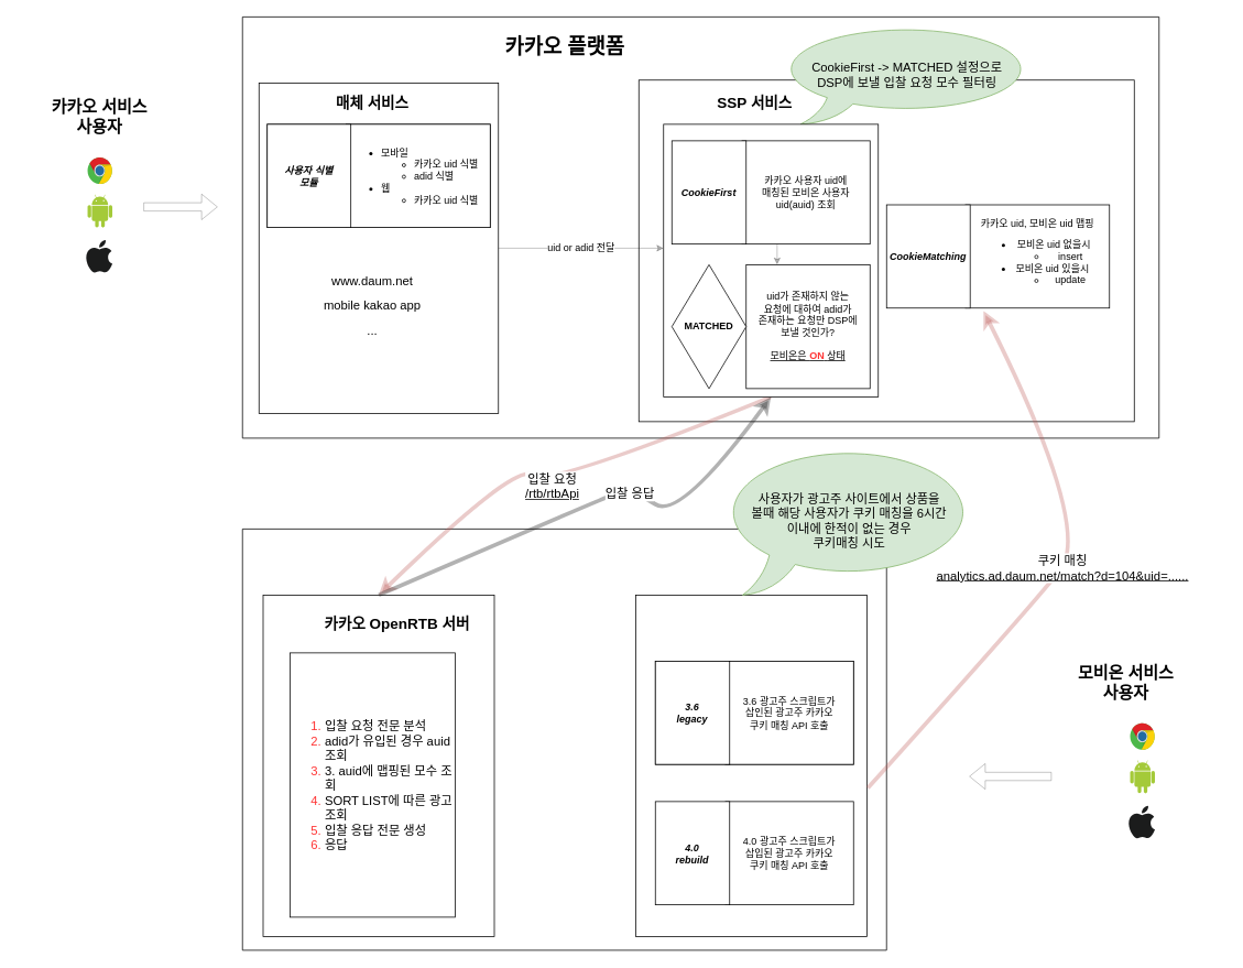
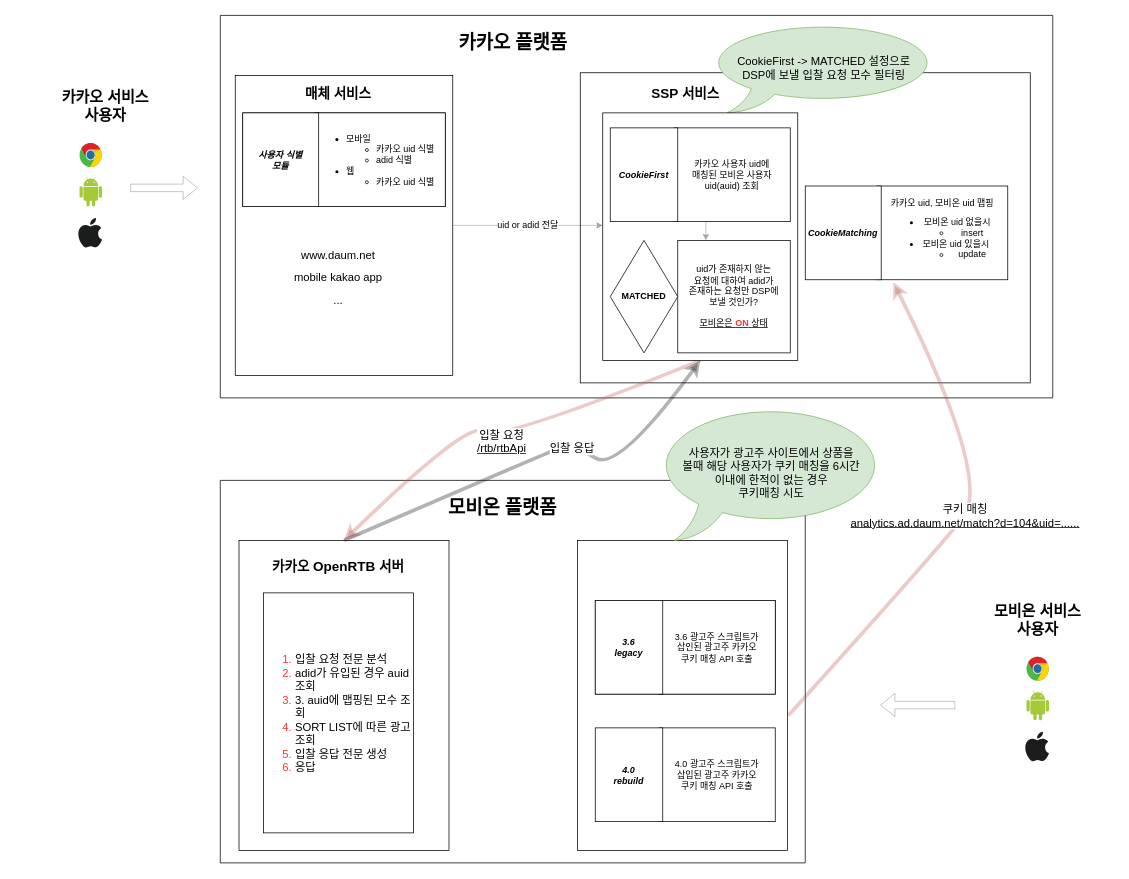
  <mxCell id="0" />
  <mxCell id="1" parent="0" />
  <mxCell id="2" value="" style="verticalLabelPosition=bottom;verticalAlign=top;html=1;shape=mxgraph.basic.rect;fillColor2=none;strokeWidth=1;size=20;indent=5;fontSize=12;" vertex="1" parent="1"><mxGeometry x="293" y="20" width="1110" height="510" as="geometry" /></mxCell>
- <mxCell id="3" value="카카오 서비스&lt;br&gt;사용자" style="text;html=1;strokeColor=none;fillColor=none;align=center;verticalAlign=middle;whiteSpace=wrap;rounded=0;fontStyle=1;fontSize=20;" vertex="1" parent="1"><mxGeometry x="20.4" y="125" width="200" height="30" as="geometry" /></mxCell>
+ <mxCell id="3" value="카카오 서비스&lt;br&gt;사용자" style="text;html=1;strokeColor=none;fillColor=none;align=center;verticalAlign=middle;whiteSpace=wrap;rounded=0;fontStyle=1;fontSize=20;" vertex="1" parent="1"><mxGeometry x="40.4" y="125" width="200" height="30" as="geometry" /></mxCell>
  <mxCell id="4" value="" style="dashed=0;outlineConnect=0;html=1;align=center;labelPosition=center;verticalLabelPosition=bottom;verticalAlign=top;shape=mxgraph.weblogos.android;fillColor=#A4CA39;strokeColor=none" vertex="1" parent="1"><mxGeometry x="105.4" y="235" width="30" height="40" as="geometry" /></mxCell>
  <mxCell id="5" value="" style="dashed=0;outlineConnect=0;html=1;align=center;labelPosition=center;verticalLabelPosition=bottom;verticalAlign=top;shape=mxgraph.weblogos.apple;fillColor=#1B1C1C;strokeColor=none" vertex="1" parent="1"><mxGeometry x="103" y="290" width="32.4" height="40" as="geometry" /></mxCell>
  <mxCell id="6" value="" style="dashed=0;outlineConnect=0;html=1;align=center;labelPosition=center;verticalLabelPosition=bottom;verticalAlign=top;shape=mxgraph.weblogos.chrome" vertex="1" parent="1"><mxGeometry x="105.4" y="190" width="30" height="33" as="geometry" /></mxCell>
  <mxCell id="7" value="" style="rounded=0;whiteSpace=wrap;html=1;fontSize=12;" vertex="1" parent="1"><mxGeometry x="313" y="100" width="290" height="400" as="geometry" /></mxCell>
  <mxCell id="8" value="" style="shape=flexArrow;endArrow=classic;html=1;rounded=0;fontSize=12;opacity=30;" edge="1" parent="1"><mxGeometry width="50" height="50" relative="1" as="geometry"><mxPoint x="173" y="250" as="sourcePoint" /><mxPoint x="263" y="250" as="targetPoint" /></mxGeometry></mxCell>
  <mxCell id="9" value="" style="rounded=0;whiteSpace=wrap;html=1;fontSize=12;" vertex="1" parent="1"><mxGeometry x="773" y="96.5" width="600" height="413.5" as="geometry" /></mxCell>
  <mxCell id="10" value="uid or adid 전달" style="endArrow=classic;html=1;rounded=0;fontSize=12;opacity=30;exitX=1;exitY=0.5;exitDx=0;exitDy=0;" edge="1" parent="1" source="7"><mxGeometry width="50" height="50" relative="1" as="geometry"><mxPoint x="333" y="80" as="sourcePoint" /><mxPoint x="803" y="300" as="targetPoint" /></mxGeometry></mxCell>
  <mxCell id="11" value="SSP 서비스" style="text;html=1;strokeColor=none;fillColor=none;align=center;verticalAlign=middle;whiteSpace=wrap;rounded=0;fontSize=18;fontStyle=1" vertex="1" parent="1"><mxGeometry x="855.5" y="110" width="115" height="30" as="geometry" /></mxCell>
  <mxCell id="12" value="매체 서비스" style="text;html=1;strokeColor=none;fillColor=none;align=center;verticalAlign=middle;whiteSpace=wrap;rounded=0;fontSize=18;fontStyle=1" vertex="1" parent="1"><mxGeometry x="393" y="110" width="115" height="30" as="geometry" /></mxCell>
  <mxCell id="13" value="카카오 플랫폼" style="text;html=1;strokeColor=none;fillColor=none;align=center;verticalAlign=middle;whiteSpace=wrap;rounded=0;fontSize=25;fontStyle=1" vertex="1" parent="1"><mxGeometry x="596.75" y="40" width="172.5" height="30" as="geometry" /></mxCell>
  <mxCell id="14" value="" style="group" vertex="1" connectable="0" parent="1"><mxGeometry x="323" y="150" width="270" height="125" as="geometry" /></mxCell>
  <mxCell id="15" value="&lt;ul&gt;&lt;li&gt;모바일&lt;/li&gt;&lt;ul&gt;&lt;li&gt;카카오 uid 식별&lt;/li&gt;&lt;li&gt;adid 식별&lt;/li&gt;&lt;/ul&gt;&lt;li&gt;웹&lt;/li&gt;&lt;ul&gt;&lt;li&gt;카카오 uid 식별&lt;/li&gt;&lt;/ul&gt;&lt;/ul&gt;" style="rounded=0;whiteSpace=wrap;html=1;fontSize=12;align=left;" vertex="1" parent="14"><mxGeometry x="95.625" width="174.375" height="125.0" as="geometry" /></mxCell>
  <mxCell id="16" value="사용자 식별&lt;br&gt;모듈" style="rounded=0;whiteSpace=wrap;html=1;fontSize=12;fontStyle=3" vertex="1" parent="14"><mxGeometry width="101.25" height="125.0" as="geometry" /></mxCell>
  <mxCell id="17" value="&lt;font style=&quot;font-size: 15px&quot;&gt;www.daum.net&lt;br&gt;mobile kakao app&lt;br&gt;...&lt;br&gt;&lt;/font&gt;" style="text;html=1;strokeColor=none;fillColor=none;align=center;verticalAlign=middle;whiteSpace=wrap;rounded=0;fontSize=25;" vertex="1" parent="1"><mxGeometry x="378" y="350" width="145" height="30" as="geometry" /></mxCell>
  <mxCell id="18" value="&lt;div&gt;&lt;span&gt;CookieFirst -&amp;gt; MATCHED 설정으로&lt;/span&gt;&lt;/div&gt;DSP에 보낼 입찰 요청 모수 필터링" style="whiteSpace=wrap;html=1;shape=mxgraph.basic.oval_callout;fontSize=15;align=center;fillColor=#d5e8d4;strokeColor=#82b366;" vertex="1" parent="1"><mxGeometry x="943" y="30" width="310" height="120" as="geometry" /></mxCell>
  <mxCell id="19" value="" style="verticalLabelPosition=bottom;verticalAlign=top;html=1;shape=mxgraph.basic.rect;fillColor2=none;strokeWidth=1;size=20;indent=5;fontSize=12;" vertex="1" parent="1"><mxGeometry x="293" y="640" width="780" height="510" as="geometry" /></mxCell>
+ <mxCell id="20" value="모비온 플랫폼" style="text;html=1;strokeColor=none;fillColor=none;align=center;verticalAlign=middle;whiteSpace=wrap;rounded=0;fontSize=25;fontStyle=1" vertex="1" parent="1"><mxGeometry x="583" y="660" width="172.5" height="30" as="geometry" /></mxCell>
  <mxCell id="21" value="" style="rounded=0;whiteSpace=wrap;html=1;fontSize=12;" vertex="1" parent="1"><mxGeometry x="318" y="720" width="280" height="413.5" as="geometry" /></mxCell>
- <mxCell id="22" value="카카오 OpenRTB 서버" style="text;html=1;strokeColor=none;fillColor=none;align=center;verticalAlign=middle;whiteSpace=wrap;rounded=0;fontSize=18;fontStyle=1" vertex="1" parent="1"><mxGeometry x="384.25" y="740" width="192.5" height="30" as="geometry" /></mxCell>
+ <mxCell id="22" value="카카오 OpenRTB 서버" style="text;html=1;strokeColor=none;fillColor=none;align=center;verticalAlign=middle;whiteSpace=wrap;rounded=0;fontSize=18;fontStyle=1" vertex="1" parent="1"><mxGeometry x="354.25" y="740" width="192.5" height="30" as="geometry" /></mxCell>
  <mxCell id="23" value="&lt;ol&gt;&lt;li&gt;&lt;font color=&quot;#000000&quot;&gt;입찰 요청 전문 분석&lt;/font&gt;&lt;/li&gt;&lt;li&gt;&lt;font color=&quot;#000000&quot;&gt;adid가 유입된 경우 auid 조회&lt;/font&gt;&lt;/li&gt;&lt;li&gt;&lt;font color=&quot;#000000&quot;&gt;3. auid에 맵핑된 모수 조회&lt;/font&gt;&lt;/li&gt;&lt;li&gt;&lt;font color=&quot;#000000&quot;&gt;SORT LIST에 따른 광고 조회&lt;/font&gt;&lt;/li&gt;&lt;li&gt;&lt;font color=&quot;#000000&quot;&gt;입찰 응답 전문 생성&lt;/font&gt;&lt;/li&gt;&lt;li&gt;&lt;font color=&quot;#000000&quot;&gt;응답&lt;/font&gt;&lt;/li&gt;&lt;/ol&gt;" style="rounded=0;whiteSpace=wrap;html=1;fontSize=15;fontColor=#FF3333;align=left;" vertex="1" parent="1"><mxGeometry x="350.5" y="790" width="200" height="320" as="geometry" /></mxCell>
  <mxCell id="24" value="" style="rounded=0;whiteSpace=wrap;html=1;fontSize=12;" vertex="1" parent="1"><mxGeometry x="769.25" y="720" width="280" height="413.5" as="geometry" /></mxCell>
  <mxCell id="25" value="" style="group" vertex="1" connectable="0" parent="1"><mxGeometry x="793" y="800" width="240" height="125" as="geometry" /></mxCell>
  <mxCell id="26" value="카카오 사용자 uid에&lt;br&gt;매칭된 모비온 사용자 uid(auid) 조회" style="rounded=0;whiteSpace=wrap;html=1;fontSize=12;" vertex="1" parent="25"><mxGeometry x="85" width="155" height="125.0" as="geometry" /></mxCell>
  <mxCell id="27" value="3.6&lt;br&gt;legacy" style="rounded=0;whiteSpace=wrap;html=1;fontSize=12;fontStyle=3" vertex="1" parent="25"><mxGeometry width="90" height="125.0" as="geometry" /></mxCell>
  <mxCell id="28" value="" style="group" vertex="1" connectable="0" parent="1"><mxGeometry x="793" y="800" width="240" height="125" as="geometry" /></mxCell>
  <mxCell id="29" value="3.6 광고주 스크립트가&lt;br&gt;삽인된 광고주 카카오&lt;br&gt;쿠키 매칭 API 호출" style="rounded=0;whiteSpace=wrap;html=1;fontSize=12;" vertex="1" parent="28"><mxGeometry x="85" width="155" height="125.0" as="geometry" /></mxCell>
  <mxCell id="30" value="3.6&lt;br&gt;legacy" style="rounded=0;whiteSpace=wrap;html=1;fontSize=12;fontStyle=3" vertex="1" parent="28"><mxGeometry width="90" height="125.0" as="geometry" /></mxCell>
  <mxCell id="31" value="" style="group" vertex="1" connectable="0" parent="1"><mxGeometry x="793" y="970" width="240" height="125" as="geometry" /></mxCell>
  <mxCell id="32" value="4.0 광고주 스크립트가&lt;br&gt;삽입된 광고주 카카오&lt;br&gt;쿠키 매칭 API 호출" style="rounded=0;whiteSpace=wrap;html=1;fontSize=12;" vertex="1" parent="31"><mxGeometry x="85" width="155" height="125.0" as="geometry" /></mxCell>
  <mxCell id="33" value="4.0&lt;br&gt;rebuild" style="rounded=0;whiteSpace=wrap;html=1;fontSize=12;fontStyle=3" vertex="1" parent="31"><mxGeometry width="90" height="125.0" as="geometry" /></mxCell>
  <mxCell id="34" value="입찰 요청&lt;br&gt;&lt;u&gt;/rtb/rtbApi&lt;/u&gt;" style="curved=1;endArrow=classic;html=1;rounded=0;fontSize=15;fontColor=#000000;opacity=30;entryX=0.5;entryY=0;entryDx=0;entryDy=0;exitX=0.5;exitY=1;exitDx=0;exitDy=0;fillColor=#f8cecc;strokeColor=#b85450;strokeWidth=5;" edge="1" parent="1" source="37" target="21"><mxGeometry width="50" height="50" relative="1" as="geometry"><mxPoint x="613" y="590" as="sourcePoint" /><mxPoint x="663" y="540" as="targetPoint" /><Array as="points"><mxPoint x="663" y="590" /><mxPoint x="623" y="560" /></Array></mxGeometry></mxCell>
  <mxCell id="35" value="사용자가 광고주 사이트에서 상품을&lt;br&gt;볼때 해당 사용자가 쿠키 매칭을 6시간&lt;br&gt;이내에 한적이 없는 경우&lt;br&gt;쿠키매칭 시도&lt;div&gt;&lt;/div&gt;" style="whiteSpace=wrap;html=1;shape=mxgraph.basic.oval_callout;fontSize=15;align=center;fillColor=#d5e8d4;strokeColor=#82b366;" vertex="1" parent="1"><mxGeometry x="873" y="540" width="310" height="180" as="geometry" /></mxCell>
  <mxCell id="36" value="" style="group" vertex="1" connectable="0" parent="1"><mxGeometry x="803" y="150" width="260" height="330" as="geometry" /></mxCell>
  <mxCell id="37" value="" style="rounded=0;whiteSpace=wrap;html=1;fontSize=15;fontColor=#000000;align=left;" vertex="1" parent="36"><mxGeometry width="260" height="330" as="geometry" /></mxCell>
  <mxCell id="38" value="" style="endArrow=classic;html=1;rounded=0;fontSize=12;opacity=30;exitX=0.274;exitY=1;exitDx=0;exitDy=0;entryX=0.25;entryY=0;entryDx=0;entryDy=0;exitPerimeter=0;" edge="1" parent="36" source="40"><mxGeometry width="50" height="50" relative="1" as="geometry"><mxPoint x="240" y="253" as="sourcePoint" /><mxPoint x="137.5" y="170" as="targetPoint" /></mxGeometry></mxCell>
  <mxCell id="39" value="" style="group" vertex="1" connectable="0" parent="36"><mxGeometry x="10" y="20" width="240" height="125" as="geometry" /></mxCell>
  <mxCell id="40" value="카카오 사용자 uid에&lt;br&gt;매칭된 모비온 사용자 uid(auid) 조회" style="rounded=0;whiteSpace=wrap;html=1;fontSize=12;" vertex="1" parent="39"><mxGeometry x="85" width="155" height="125.0" as="geometry" /></mxCell>
  <mxCell id="41" value="CookieFirst" style="rounded=0;whiteSpace=wrap;html=1;fontSize=12;fontStyle=3" vertex="1" parent="39"><mxGeometry width="90" height="125.0" as="geometry" /></mxCell>
  <mxCell id="42" value="" style="group" vertex="1" connectable="0" parent="36"><mxGeometry x="10" y="170" width="240" height="150" as="geometry" /></mxCell>
  <mxCell id="43" value="uid가 존재하지 않는 &lt;br&gt;요청에 대하여 adid가 &lt;br&gt;존재하는 요청만 DSP에&lt;br&gt;보낼 것인가?&lt;br&gt;&lt;br&gt;&lt;u&gt;모비온은 &lt;b&gt;&lt;font color=&quot;#ff3333&quot;&gt;ON&lt;/font&gt; &lt;/b&gt;상태&lt;/u&gt;" style="rounded=0;whiteSpace=wrap;html=1;fontSize=12;" vertex="1" parent="42"><mxGeometry x="90" width="150" height="150" as="geometry" /></mxCell>
  <mxCell id="44" value="MATCHED" style="rhombus;whiteSpace=wrap;html=1;fontSize=12;fontStyle=1;" vertex="1" parent="42"><mxGeometry width="90" height="150" as="geometry" /></mxCell>
  <mxCell id="45" value="" style="group" vertex="1" connectable="0" parent="1"><mxGeometry x="323" y="150" width="270" height="125" as="geometry" /></mxCell>
  <mxCell id="46" value="&lt;ul&gt;&lt;li&gt;모바일&lt;/li&gt;&lt;ul&gt;&lt;li&gt;카카오 uid 식별&lt;/li&gt;&lt;li&gt;adid 식별&lt;/li&gt;&lt;/ul&gt;&lt;li&gt;웹&lt;/li&gt;&lt;ul&gt;&lt;li&gt;카카오 uid 식별&lt;/li&gt;&lt;/ul&gt;&lt;/ul&gt;" style="rounded=0;whiteSpace=wrap;html=1;fontSize=12;align=left;" vertex="1" parent="45"><mxGeometry x="95.625" width="174.375" height="125.0" as="geometry" /></mxCell>
  <mxCell id="47" value="사용자 식별&lt;br&gt;모듈" style="rounded=0;whiteSpace=wrap;html=1;fontSize=12;fontStyle=3" vertex="1" parent="45"><mxGeometry width="101.25" height="125.0" as="geometry" /></mxCell>
  <mxCell id="48" value="입찰 응답" style="curved=1;endArrow=classic;html=1;rounded=0;fontSize=15;fontColor=#000000;strokeWidth=5;opacity=30;entryX=0.5;entryY=1;entryDx=0;entryDy=0;exitX=0.5;exitY=0;exitDx=0;exitDy=0;" edge="1" parent="1" source="21" target="37"><mxGeometry x="0.114" y="-6" width="50" height="50" relative="1" as="geometry"><mxPoint x="743" y="690" as="sourcePoint" /><mxPoint x="793" y="640" as="targetPoint" /><Array as="points"><mxPoint x="713" y="610" /><mxPoint x="763" y="590" /><mxPoint x="823" y="630" /></Array><mxPoint as="offset" /></mxGeometry></mxCell>
  <mxCell id="49" value="쿠키 매칭&lt;br&gt;&lt;u&gt;analytics.ad.daum.net/match?d=104&amp;amp;uid=......&lt;/u&gt;" style="curved=1;endArrow=classic;html=1;rounded=0;fontSize=15;fontColor=#000000;opacity=30;entryX=0.125;entryY=1.028;entryDx=0;entryDy=0;exitX=1.004;exitY=0.565;exitDx=0;exitDy=0;fillColor=#f8cecc;strokeColor=#b85450;strokeWidth=5;entryPerimeter=0;exitPerimeter=0;" edge="1" parent="1" source="24" target="51"><mxGeometry width="50" height="50" relative="1" as="geometry"><mxPoint x="1524.25" y="560" as="sourcePoint" /><mxPoint x="1049.25" y="800" as="targetPoint" /><Array as="points"><mxPoint x="1243" y="740" /><mxPoint x="1323" y="640" /></Array></mxGeometry></mxCell>
  <mxCell id="50" value="" style="group" vertex="1" connectable="0" parent="1"><mxGeometry x="1073" y="247.5" width="270" height="125" as="geometry" /></mxCell>
  <mxCell id="51" value="&lt;div&gt;카카오 uid, 모비온 uid 맵핑&lt;/div&gt;&lt;div&gt;&lt;ul&gt;&lt;li&gt;모비온 uid 없을시&lt;/li&gt;&lt;ul&gt;&lt;li&gt;insert&lt;/li&gt;&lt;/ul&gt;&lt;li&gt;모비온 uid 있을시&amp;nbsp;&lt;/li&gt;&lt;ul&gt;&lt;li&gt;update&lt;/li&gt;&lt;/ul&gt;&lt;/ul&gt;&lt;/div&gt;" style="rounded=0;whiteSpace=wrap;html=1;fontSize=12;align=center;" vertex="1" parent="50"><mxGeometry x="95.625" width="174.375" height="125.0" as="geometry" /></mxCell>
  <mxCell id="52" value="CookieMatching" style="rounded=0;whiteSpace=wrap;html=1;fontSize=12;fontStyle=3" vertex="1" parent="50"><mxGeometry width="101.25" height="125.0" as="geometry" /></mxCell>
- <mxCell id="53" value="모비온 서비스&lt;br&gt;사용자" style="text;html=1;strokeColor=none;fillColor=none;align=center;verticalAlign=middle;whiteSpace=wrap;rounded=0;fontStyle=1;fontSize=20;" vertex="1" parent="1"><mxGeometry x="1263" y="810" width="200" height="30" as="geometry" /></mxCell>
+ <mxCell id="53" value="모비온 서비스&lt;br&gt;사용자" style="text;html=1;strokeColor=none;fillColor=none;align=center;verticalAlign=middle;whiteSpace=wrap;rounded=0;fontStyle=1;fontSize=20;" vertex="1" parent="1"><mxGeometry x="1283" y="810" width="200" height="30" as="geometry" /></mxCell>
  <mxCell id="54" value="" style="dashed=0;outlineConnect=0;html=1;align=center;labelPosition=center;verticalLabelPosition=bottom;verticalAlign=top;shape=mxgraph.weblogos.android;fillColor=#A4CA39;strokeColor=none" vertex="1" parent="1"><mxGeometry x="1368" y="920" width="30" height="40" as="geometry" /></mxCell>
  <mxCell id="55" value="" style="dashed=0;outlineConnect=0;html=1;align=center;labelPosition=center;verticalLabelPosition=bottom;verticalAlign=top;shape=mxgraph.weblogos.apple;fillColor=#1B1C1C;strokeColor=none" vertex="1" parent="1"><mxGeometry x="1365.6" y="975" width="32.4" height="40" as="geometry" /></mxCell>
  <mxCell id="56" value="" style="dashed=0;outlineConnect=0;html=1;align=center;labelPosition=center;verticalLabelPosition=bottom;verticalAlign=top;shape=mxgraph.weblogos.chrome" vertex="1" parent="1"><mxGeometry x="1368" y="875" width="30" height="33" as="geometry" /></mxCell>
  <mxCell id="57" value="" style="shape=flexArrow;endArrow=classic;html=1;rounded=0;fontSize=12;opacity=30;" edge="1" parent="1"><mxGeometry width="50" height="50" relative="1" as="geometry"><mxPoint x="1273" y="939.58" as="sourcePoint" /><mxPoint x="1173" y="939.58" as="targetPoint" /></mxGeometry></mxCell>
